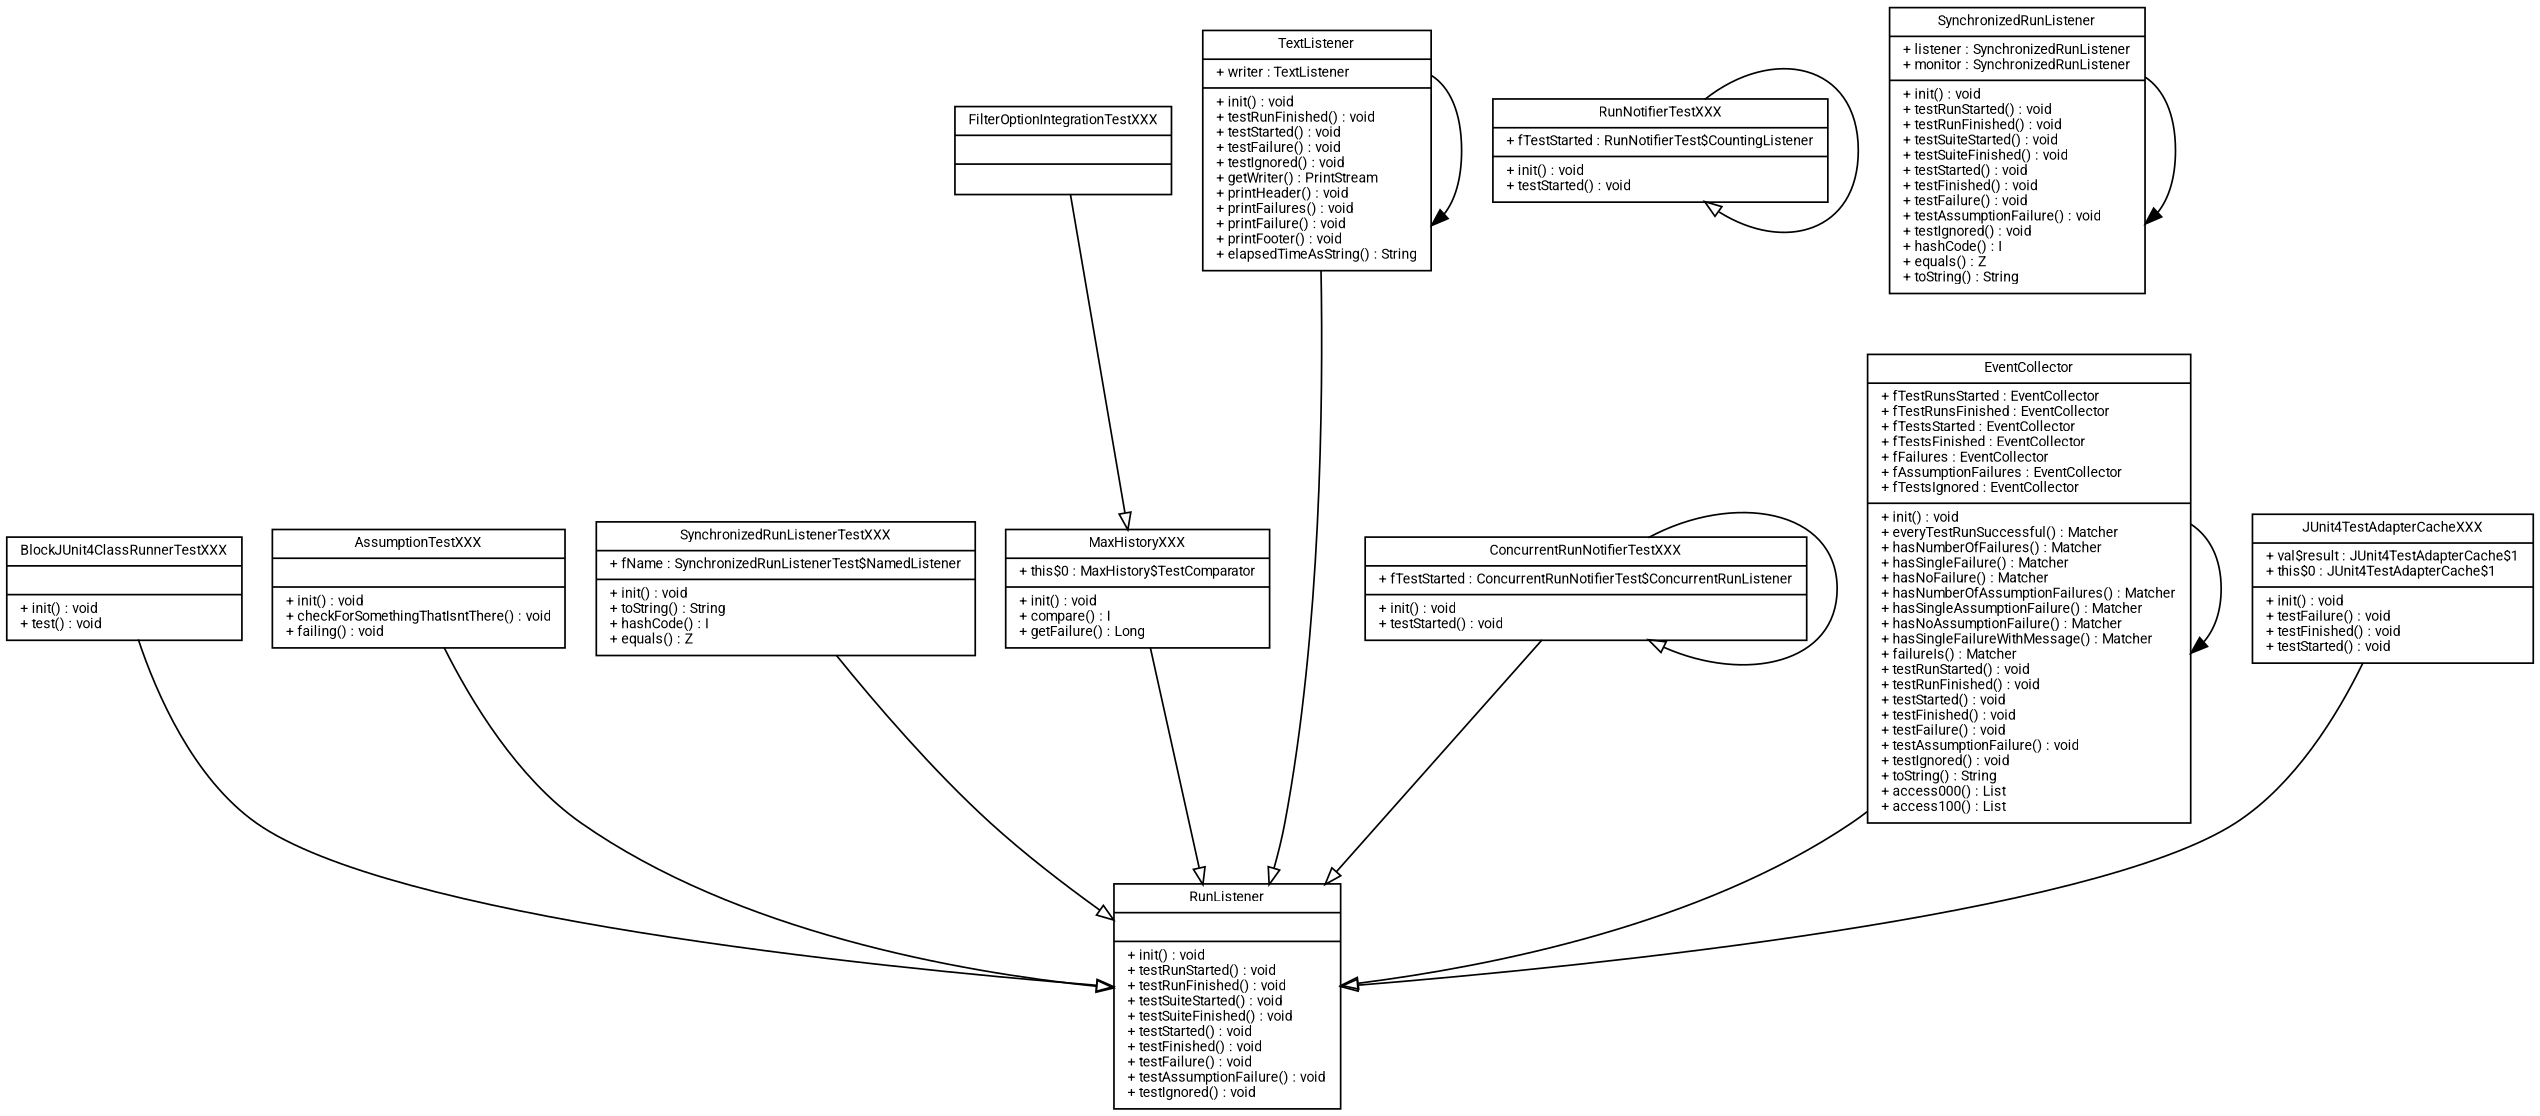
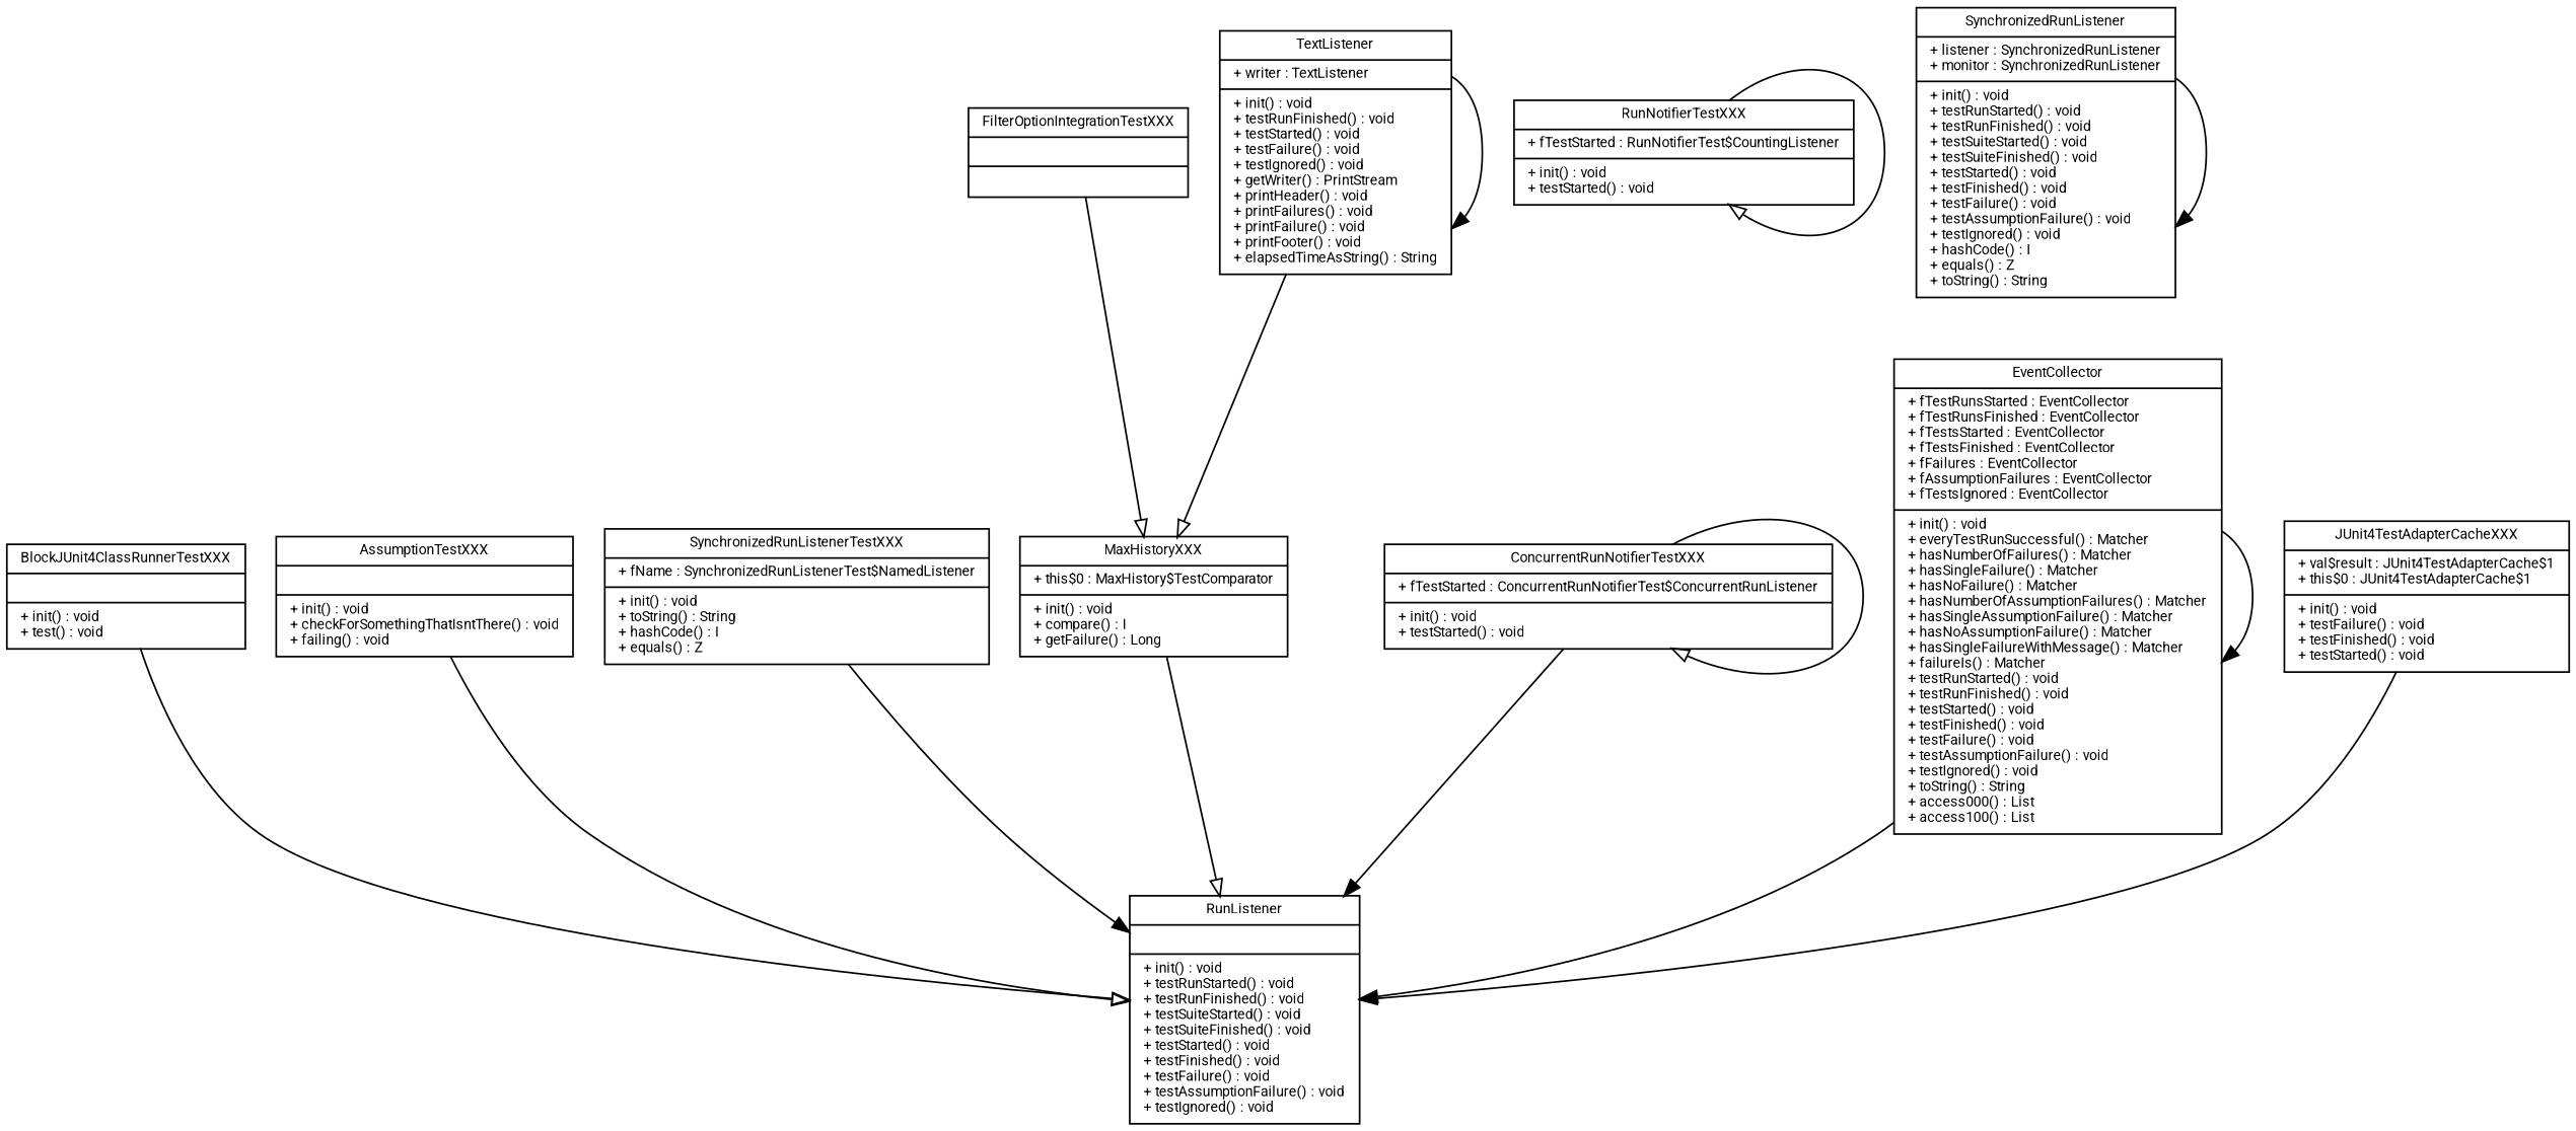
  digraph {
    fontname=Roboto
    fontsize=8
    node [fontname=Roboto fontsize=8 shape=record]
    edge [arrowhead=empty fontname=Roboto fontsize=8]
    n1 [label="{BlockJUnit4ClassRunnerTestXXX||+  init() : void\l+  test() : void\l}"]
    n2 [label="{RunListener||+  init() : void\l+  testRunStarted() : void\l+  testRunFinished() : void\l+  testSuiteStarted() : void\l+  testSuiteFinished() : void\l+  testStarted() : void\l+  testFinished() : void\l+  testFailure() : void\l+  testAssumptionFailure() : void\l+  testIgnored() : void\l}"]
    n3 [label="{AssumptionTestXXX||+  init() : void\l+  checkForSomethingThatIsntThere() : void\l+  failing() : void\l}"]
    n4 [label="{SynchronizedRunListenerTestXXX|+  fName : SynchronizedRunListenerTest$NamedListener\l|+  init() : void\l+  toString() : String\l+  hashCode() : I\l+  equals() : Z\l}"]
    n5 [label="{FilterOptionIntegrationTestXXX||}"]
    n6 [label="{MaxHistoryXXX|+  this$0 : MaxHistory$TestComparator\l|+  init() : void\l+  compare() : I\l+  getFailure() : Long\l}"]
    n7 [label="{RunNotifierTestXXX|+  fTestStarted : RunNotifierTest$CountingListener\l|+  init() : void\l+  testStarted() : void\l}"]
    n8 [label="{ConcurrentRunNotifierTestXXX|+  fTestStarted : ConcurrentRunNotifierTest$ConcurrentRunListener\l|+  init() : void\l+  testStarted() : void\l}"]
    n9 [label="{EventCollector|+  fTestRunsStarted : EventCollector\l+  fTestRunsFinished : EventCollector\l+  fTestsStarted : EventCollector\l+  fTestsFinished : EventCollector\l+  fFailures : EventCollector\l+  fAssumptionFailures : EventCollector\l+  fTestsIgnored : EventCollector\l|+  init() : void\l+  everyTestRunSuccessful() : Matcher\l+  hasNumberOfFailures() : Matcher\l+  hasSingleFailure() : Matcher\l+  hasNoFailure() : Matcher\l+  hasNumberOfAssumptionFailures() : Matcher\l+  hasSingleAssumptionFailure() : Matcher\l+  hasNoAssumptionFailure() : Matcher\l+  hasSingleFailureWithMessage() : Matcher\l+  failureIs() : Matcher\l+  testRunStarted() : void\l+  testRunFinished() : void\l+  testStarted() : void\l+  testFinished() : void\l+  testFailure() : void\l+  testAssumptionFailure() : void\l+  testIgnored() : void\l+  toString() : String\l+  access000() : List\l+  access100() : List\l}"]
    n10 [label="{JUnit4TestAdapterCacheXXX|+  val$result : JUnit4TestAdapterCache$1\l+  this$0 : JUnit4TestAdapterCache$1\l|+  init() : void\l+  testFailure() : void\l+  testFinished() : void\l+  testStarted() : void\l}"]
    n11 [label="{SynchronizedRunListener|+  listener : SynchronizedRunListener\l+  monitor : SynchronizedRunListener\l|+  init() : void\l+  testRunStarted() : void\l+  testRunFinished() : void\l+  testSuiteStarted() : void\l+  testSuiteFinished() : void\l+  testStarted() : void\l+  testFinished() : void\l+  testFailure() : void\l+  testAssumptionFailure() : void\l+  testIgnored() : void\l+  hashCode() : I\l+  equals() : Z\l+  toString() : String\l}"]
    n12 [label="{TextListener|+  writer : TextListener\l|+  init() : void\l+  testRunFinished() : void\l+  testStarted() : void\l+  testFailure() : void\l+  testIgnored() : void\l+  getWriter() : PrintStream\l+  printHeader() : void\l+  printFailures() : void\l+  printFailure() : void\l+  printFooter() : void\l+  elapsedTimeAsString() : String\l}"]
    n1 -> n2
    n3 -> n2
-   n4 -> n2
+   n4 -> n2 [arrowhead=normal]
    n5 -> n6
    n6 -> n2
    n7 -> n7
-   n8 -> n2
+   n8 -> n2 [arrowhead=normal]
    n8 -> n8
    n9 -> n2
    n9 -> n9 [arrowhead=normal]
-   n10 -> n2
+   n10 -> n2 [arrowhead=normal]
    n11 -> n11 [arrowhead=normal]
-   n12 -> n2
+   n12 -> n6
    n12 -> n12 [arrowhead=normal]
  }
